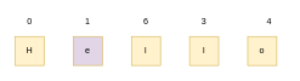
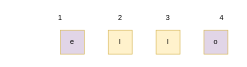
  <mxCell id="0" />
  <mxCell id="1" parent="0" />
- <mxCell id="2" value="H" style="rounded=0;whiteSpace=wrap;html=1;fillColor=#fff2cc;strokeColor=#d6b656;" parent="1" vertex="1"><mxGeometry x="20" y="50" width="40" height="40" as="geometry" /></mxCell>
  <mxCell id="3" value="e" style="rounded=0;whiteSpace=wrap;html=1;fillColor=#e1d5e7;strokeColor=#d6b656;" parent="1" vertex="1"><mxGeometry x="100" y="50" width="40" height="40" as="geometry" /></mxCell>
  <mxCell id="4" value="l" style="rounded=0;whiteSpace=wrap;html=1;fillColor=#fff2cc;strokeColor=#d6b656;" parent="1" vertex="1"><mxGeometry x="180" y="50" width="40" height="40" as="geometry" /></mxCell>
  <mxCell id="5" value="l" style="rounded=0;whiteSpace=wrap;html=1;fillColor=#fff2cc;strokeColor=#d6b656;" parent="1" vertex="1"><mxGeometry x="260" y="50" width="40" height="40" as="geometry" /></mxCell>
- <mxCell id="6" value="0" style="text;html=1;strokeColor=none;fillColor=none;align=center;verticalAlign=middle;whiteSpace=wrap;rounded=0;" parent="1" vertex="1"><mxGeometry x="20" y="20" width="40" height="20" as="geometry" /></mxCell>
- <mxCell id="7" value="1" style="text;html=1;strokeColor=none;fillColor=none;align=center;verticalAlign=middle;whiteSpace=wrap;rounded=0;" parent="1" vertex="1"><mxGeometry x="100" y="20" width="40" height="20" as="geometry" /></mxCell>
- <mxCell id="8" value="6" style="text;html=1;strokeColor=none;fillColor=none;align=center;verticalAlign=middle;whiteSpace=wrap;rounded=0;" parent="1" vertex="1"><mxGeometry x="180" y="20" width="40" height="20" as="geometry" /></mxCell>
+ <mxCell id="7" value="1" style="text;html=1;strokeColor=none;fillColor=none;align=center;verticalAlign=middle;whiteSpace=wrap;rounded=0;" parent="1" vertex="1"><mxGeometry x="80" y="20" width="40" height="20" as="geometry" /></mxCell>
+ <mxCell id="8" value="2" style="text;html=1;strokeColor=none;fillColor=none;align=center;verticalAlign=middle;whiteSpace=wrap;rounded=0;" parent="1" vertex="1"><mxGeometry x="180" y="20" width="40" height="20" as="geometry" /></mxCell>
  <mxCell id="9" value="3" style="text;html=1;strokeColor=none;fillColor=none;align=center;verticalAlign=middle;whiteSpace=wrap;rounded=0;" parent="1" vertex="1"><mxGeometry x="260" y="20" width="40" height="20" as="geometry" /></mxCell>
- <mxCell id="10" value="o" style="rounded=0;whiteSpace=wrap;html=1;fillColor=#fff2cc;strokeColor=#d6b656;" vertex="1" parent="1"><mxGeometry x="340" y="50" width="40" height="40" as="geometry" /></mxCell>
+ <mxCell id="10" value="o" style="rounded=0;whiteSpace=wrap;html=1;fillColor=#e1d5e7;strokeColor=#d6b656;" vertex="1" parent="1"><mxGeometry x="340" y="50" width="40" height="40" as="geometry" /></mxCell>
  <mxCell id="11" value="4" style="text;html=1;strokeColor=none;fillColor=none;align=center;verticalAlign=middle;whiteSpace=wrap;rounded=0;" vertex="1" parent="1"><mxGeometry x="350" y="20" width="40" height="20" as="geometry" /></mxCell>
